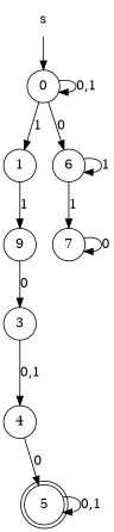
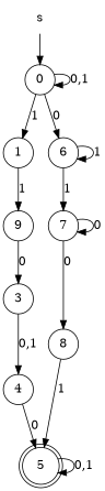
  digraph {
    rankdir=TB
    node [shape=circle]
    s [shape=none]
    0
    1
    6
    5 [shape=doublecircle]
    n6 [label=9]
    7
    3
    4
+   8
    s -> 0
    0 -> 0 [label="0,1"]
    0 -> 1 [label=1]
    0 -> 6 [label=0]
    1 -> n6 [label=1]
    6 -> 6 [label=1]
    6 -> 7 [label=1]
    5 -> 5 [label="0,1"]
    n6 -> 3 [label=0]
    7 -> 7 [label=0]
+   7 -> 8 [label=0]
    3 -> 4 [label="0,1"]
    4 -> 5 [label=0]
+   8 -> 5 [label=1]
  }
